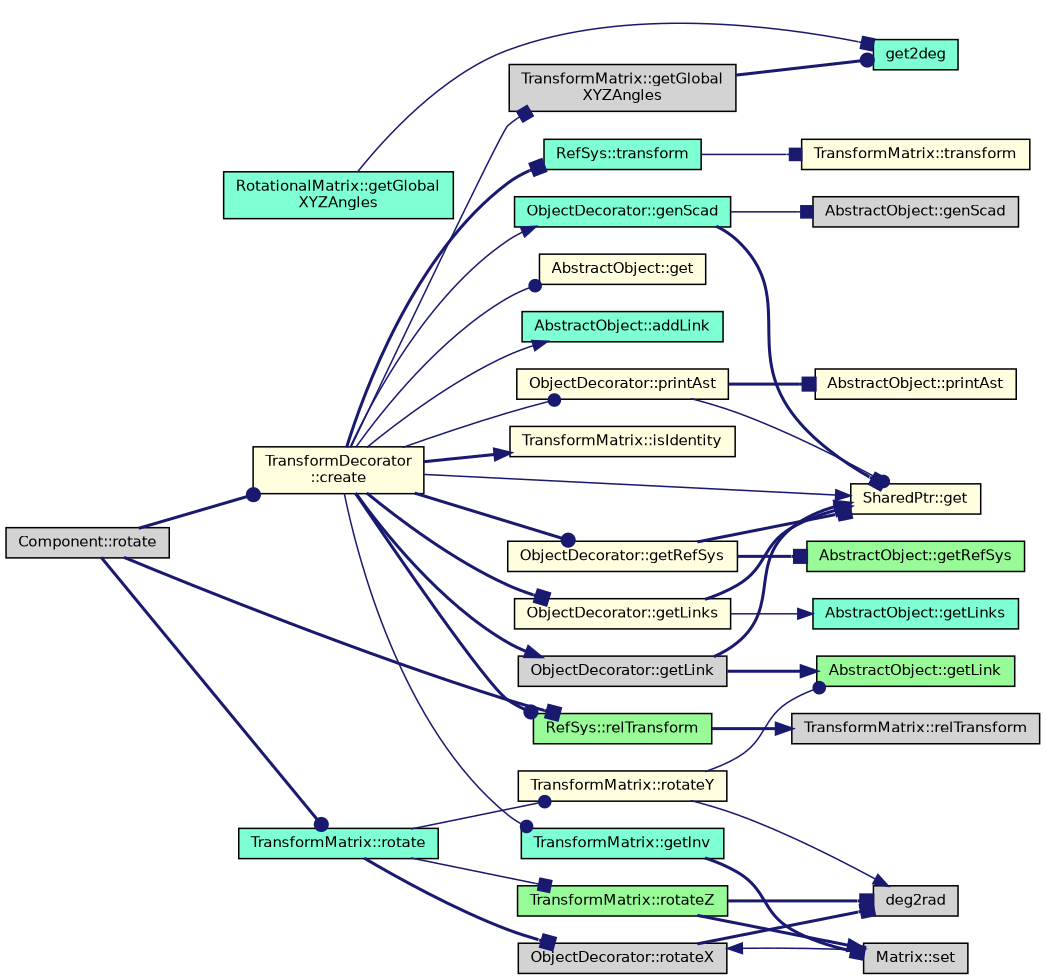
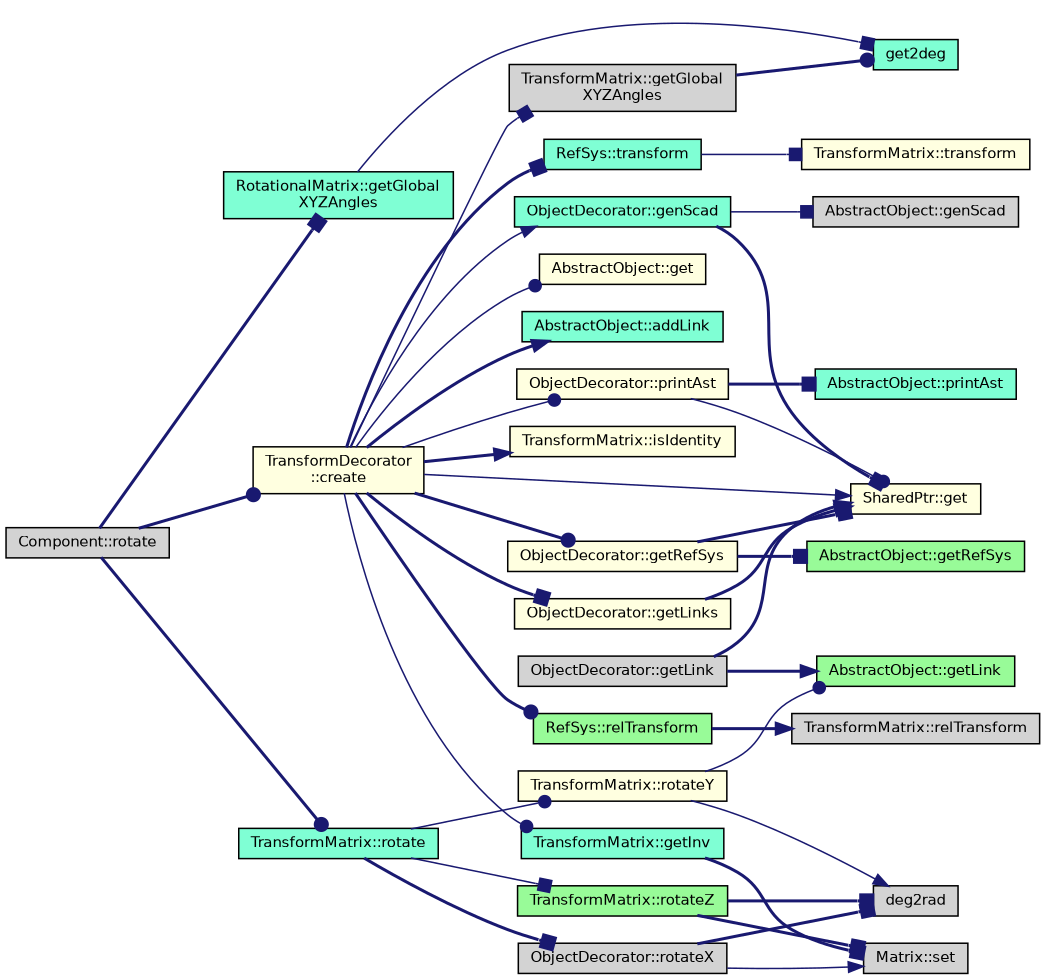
  digraph {
    rankdir=LR
    node [color=black fillcolor=aquamarine fontname=Helvetica fontsize=10 shape=record style=filled]
    edge [arrowhead=box color=midnightblue fontname=Helvetica fontsize=10 labelfontname=Helvetica labelfontsize=10 style=bold]
    n1 [fillcolor=lightgrey fontcolor=black height=0.2 label="Component::rotate" width=0.4]
    n2 [height=0.2 label="RotationalMatrix::getGlobal\lXYZAngles" width=0.4]
    n3 [height=0.2 label="TransformMatrix::rotate" width=0.4]
    n4 [fillcolor=lightyellow height=0.2 label="TransformDecorator\l::create" width=0.4]
    n5 [height=0.2 label=get2deg width=0.4]
    n6 [fillcolor=lightgrey height=0.2 label="ObjectDecorator::rotateX" width=0.4]
    n7 [fillcolor=lightyellow height=0.2 label="TransformMatrix::rotateY" width=0.4]
    n8 [fillcolor=palegreen height=0.2 label="TransformMatrix::rotateZ" width=0.4]
    n9 [fillcolor=lightyellow height=0.2 label="TransformMatrix::isIdentity" width=0.4]
    n10 [fillcolor=lightyellow height=0.2 label="SharedPtr::get" width=0.4]
    n11 [fillcolor=palegreen height=0.2 label="RefSys::relTransform" width=0.4]
    n12 [height=0.2 label="TransformMatrix::getInv" width=0.4]
    n13 [height=0.2 label="RefSys::transform" width=0.4]
    n14 [fillcolor=lightyellow height=0.2 label="AbstractObject::get" width=0.4]
    n15 [height=0.2 label="AbstractObject::addLink" width=0.4]
    n16 [fillcolor=lightgrey height=0.2 label="TransformMatrix::getGlobal\lXYZAngles" width=0.4]
    n17 [height=0.2 label="ObjectDecorator::genScad" width=0.4]
    n18 [fillcolor=lightyellow height=0.2 label="ObjectDecorator::printAst" width=0.4]
    n19 [fillcolor=lightyellow height=0.2 label="ObjectDecorator::getRefSys" width=0.4]
    n20 [fillcolor=lightyellow height=0.2 label="ObjectDecorator::getLinks" width=0.4]
    n21 [fillcolor=lightgrey height=0.2 label="ObjectDecorator::getLink" width=0.4]
    n22 [fillcolor=lightgrey height=0.2 label=deg2rad width=0.4]
    n23 [fillcolor=lightgrey height=0.2 label="Matrix::set" width=0.4]
    n24 [fillcolor=palegreen height=0.2 label="AbstractObject::getLink" width=0.4]
    n25 [fillcolor=lightgrey height=0.2 label="TransformMatrix::relTransform" width=0.4]
    n26 [fillcolor=lightyellow height=0.2 label="TransformMatrix::transform" width=0.4]
    n27 [fillcolor=lightgrey height=0.2 label="AbstractObject::genScad" width=0.4]
-   n28 [fillcolor=lightyellow height=0.2 label="AbstractObject::printAst" width=0.4]
+   n28 [height=0.2 label="AbstractObject::printAst" width=0.4]
    n29 [fillcolor=palegreen height=0.2 label="AbstractObject::getRefSys" width=0.4]
-   n30 [height=0.2 label="AbstractObject::getLinks" width=0.4]
-   n1 -> n11
+   n1 -> n2
    n1 -> n3 [arrowhead=dot]
    n1 -> n4 [arrowhead=dot]
    n2 -> n5 [style=solid]
    n3 -> n6
    n3 -> n7 [arrowhead=dot style=solid]
    n3 -> n8 [style=solid]
    n4 -> n9 [arrowhead=normal]
    n4 -> n10 [arrowhead=normal style=solid]
    n4 -> n11 [arrowhead=dot]
    n4 -> n12 [arrowhead=dot style=solid]
    n4 -> n13
    n4 -> n14 [arrowhead=dot style=solid]
-   n4 -> n15 [arrowhead=normal style=solid]
+   n4 -> n15 [arrowhead=normal]
    n4 -> n16 [style=solid]
    n4 -> n17 [arrowhead=normal style=solid]
    n4 -> n18 [arrowhead=dot style=solid]
    n4 -> n19 [arrowhead=dot]
    n4 -> n20
-   n4 -> n21 [arrowhead=normal]
    n6 -> n22
-   n23 -> n6 [arrowhead=normal style=solid]
+   n6 -> n23 [arrowhead=normal style=solid]
    n7 -> n22 [arrowhead=normal style=solid]
    n7 -> n24 [arrowhead=dot style=solid]
    n8 -> n22
-   n8 -> n23 [arrowhead=normal]
+   n8 -> n23
    n11 -> n25 [arrowhead=normal]
    n12 -> n23
    n13 -> n26 [style=solid]
    n16 -> n5 [arrowhead=dot]
    n17 -> n10
    n17 -> n27 [style=solid]
    n18 -> n10 [arrowhead=dot style=solid]
    n18 -> n28
    n19 -> n10
    n19 -> n29
    n20 -> n10 [arrowhead=normal]
-   n20 -> n30 [arrowhead=normal style=solid]
    n21 -> n10 [arrowhead=normal]
    n21 -> n24 [arrowhead=normal]
  }
